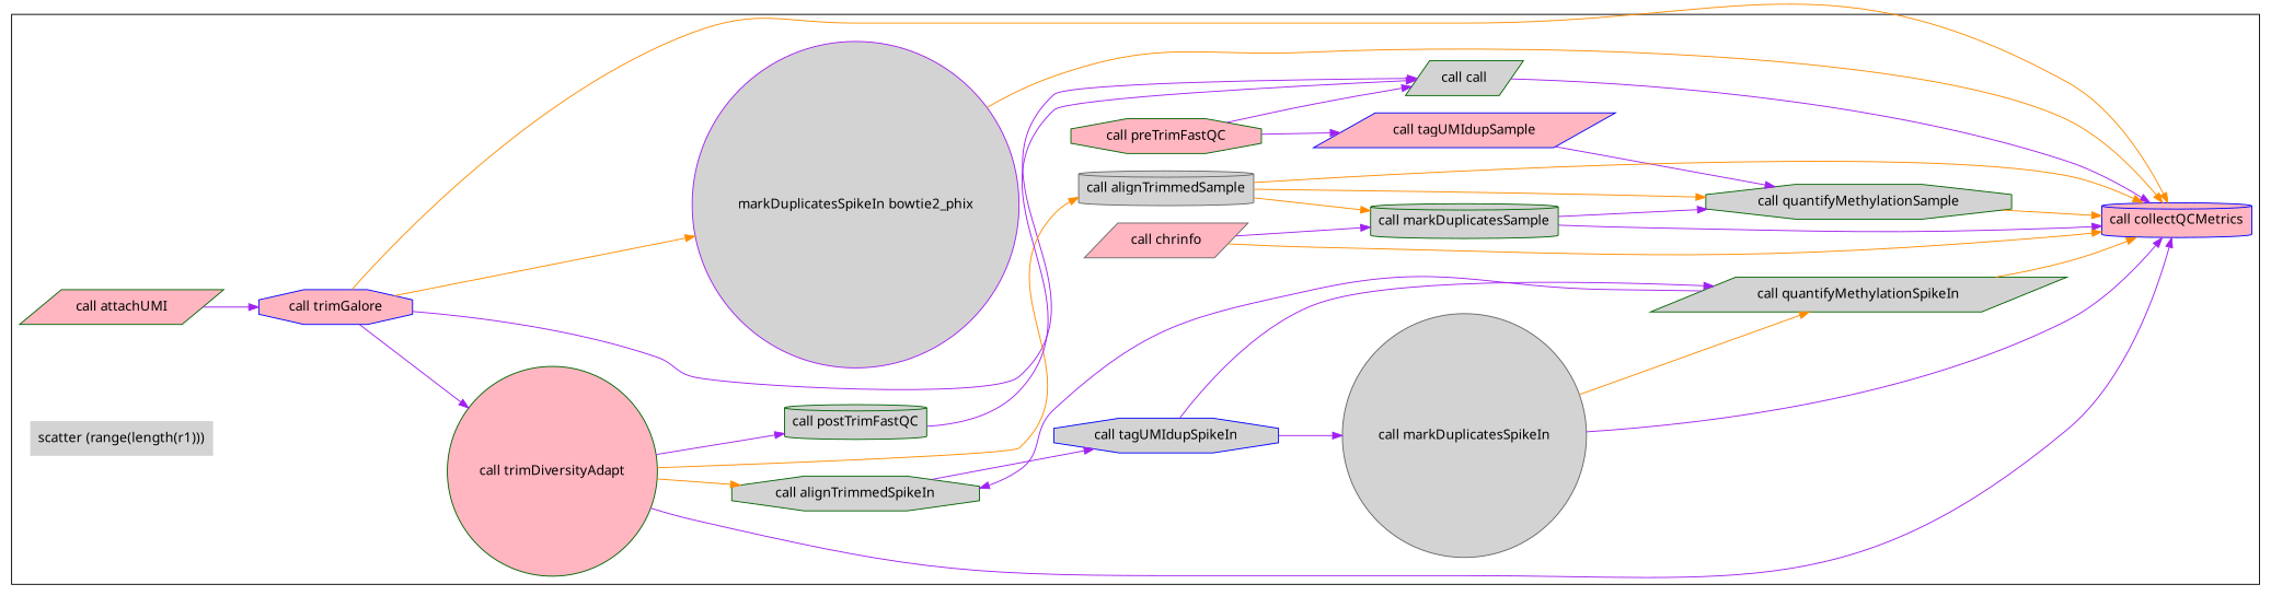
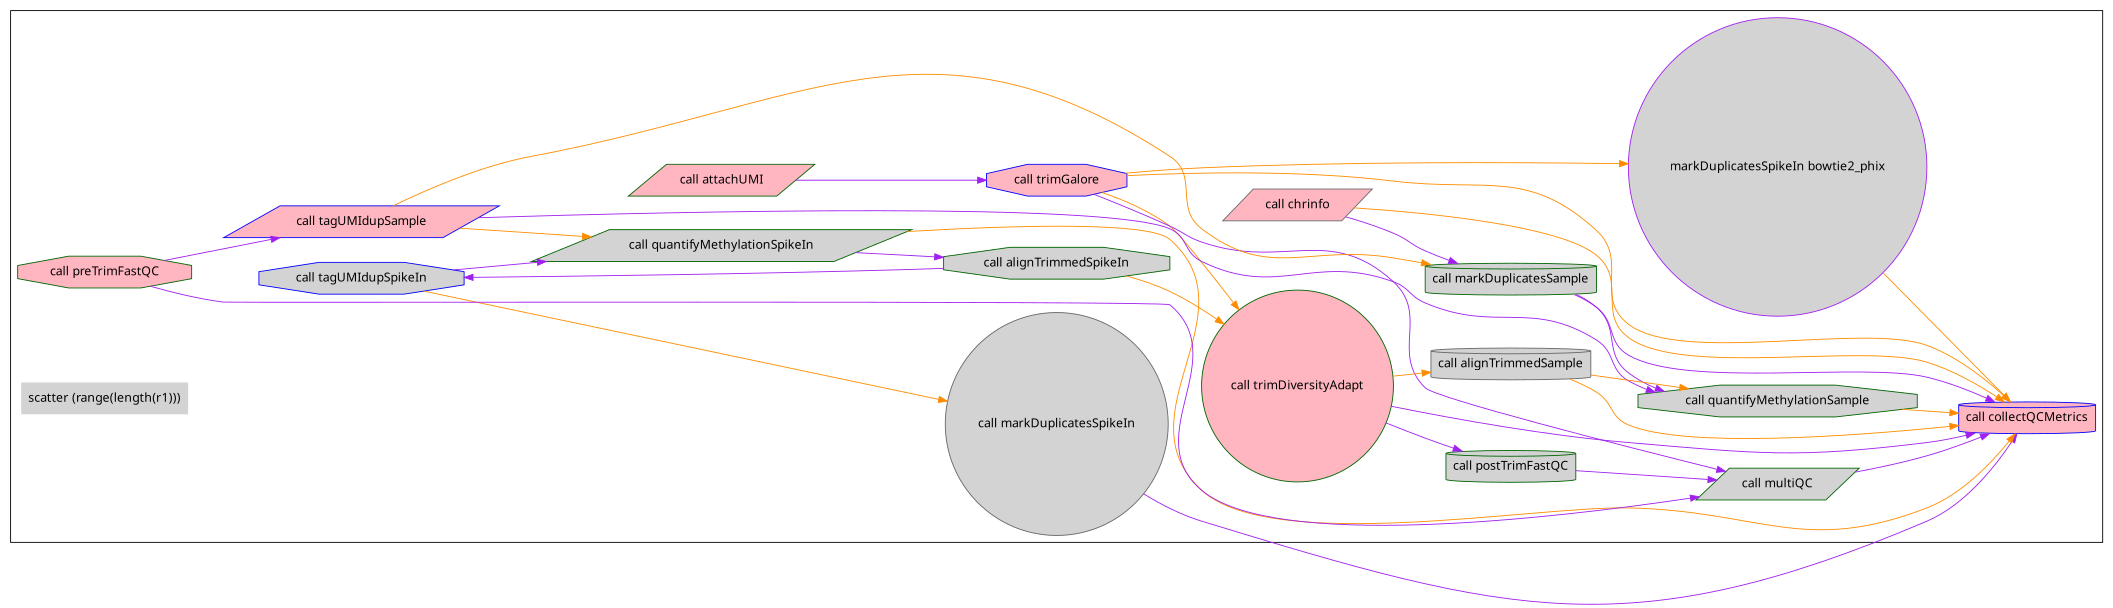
  digraph {
    compound=true
    fontname="Noto Sans"
    rankdir=LR
    node [color=darkgreen fillcolor=lightgrey fontname="Noto Sans" shape=octagon style=filled]
    edge [color=purple fontname="Noto Sans"]
    "call trimGalore" [color=blue fillcolor=lightpink]
    "call trimDiversityAdapt" [fillcolor=lightpink shape=circle]
    n3 [color=purple label="markDuplicatesSpikeIn bowtie2_phix" shape=circle]
    "call tagUMIdupSpikeIn" [color=blue]
    "call markDuplicatesSpikeIn" [color=gray40 shape=circle]
    "call markDuplicatesSample" [shape=cylinder]
    "call chrinfo" [color=gray40 fillcolor=lightpink shape=parallelogram]
    "call collectQCMetrics" [color=blue fillcolor=lightpink shape=cylinder]
-   "call multiQC" [shape=parallelogram label="call call"]
+   "call multiQC" [shape=parallelogram]
    "call quantifyMethylationSpikeIn" [shape=parallelogram]
    "call attachUMI" [fillcolor=lightpink shape=parallelogram]
    "call tagUMIdupSample" [color=blue fillcolor=lightpink shape=parallelogram]
    "call quantifyMethylationSample"
    "call alignTrimmedSample" [color=gray40 shape=cylinder]
    "call alignTrimmedSpikeIn"
    "call postTrimFastQC" [shape=cylinder]
    "call preTrimFastQC" [fillcolor=lightpink]
    "scatter (range(length(r1)))" [shape=plaintext]
    subgraph cluster_1 {
      "call trimGalore"
      "call trimDiversityAdapt"
      n3
      "call tagUMIdupSpikeIn"
      "call markDuplicatesSpikeIn"
      "call markDuplicatesSample"
      "call chrinfo"
      "call collectQCMetrics"
      "call multiQC"
      "call quantifyMethylationSpikeIn"
      "call attachUMI"
      "call tagUMIdupSample"
      "call quantifyMethylationSample"
      "call alignTrimmedSample"
      "call alignTrimmedSpikeIn"
      "call postTrimFastQC"
      "call preTrimFastQC"
      "scatter (range(length(r1)))"
    }
-   "call trimGalore" -> "call trimDiversityAdapt"
+   "call trimGalore" -> "call trimDiversityAdapt" [color=darkorange]
    "call trimGalore" -> n3 [color=darkorange]
    "call trimGalore" -> "call collectQCMetrics" [color=darkorange]
    "call trimGalore" -> "call multiQC"
    "call trimDiversityAdapt" -> "call collectQCMetrics"
    "call trimDiversityAdapt" -> "call alignTrimmedSample" [color=darkorange]
-   "call trimDiversityAdapt" -> "call alignTrimmedSpikeIn" [color=darkorange]
+   "call alignTrimmedSpikeIn" -> "call trimDiversityAdapt" [color=darkorange]
    "call trimDiversityAdapt" -> "call postTrimFastQC"
    n3 -> "call collectQCMetrics" [color=darkorange]
-   "call tagUMIdupSpikeIn" -> "call markDuplicatesSpikeIn"
+   "call tagUMIdupSpikeIn" -> "call markDuplicatesSpikeIn" [color=darkorange]
    "call tagUMIdupSpikeIn" -> "call quantifyMethylationSpikeIn"
    "call markDuplicatesSpikeIn" -> "call collectQCMetrics"
-   "call markDuplicatesSpikeIn" -> "call quantifyMethylationSpikeIn" [color=darkorange]
+   "call tagUMIdupSample" -> "call quantifyMethylationSpikeIn" [color=darkorange]
    "call markDuplicatesSample" -> "call collectQCMetrics"
    "call markDuplicatesSample" -> "call quantifyMethylationSample"
    "call chrinfo" -> "call markDuplicatesSample"
    "call chrinfo" -> "call collectQCMetrics" [color=darkorange]
    "call multiQC" -> "call collectQCMetrics"
    "call quantifyMethylationSpikeIn" -> "call collectQCMetrics" [color=darkorange]
    "call quantifyMethylationSpikeIn" -> "call alignTrimmedSpikeIn"
    "call attachUMI" -> "call trimGalore"
-   "call alignTrimmedSample" -> "call markDuplicatesSample" [color=darkorange]
+   "call tagUMIdupSample" -> "call markDuplicatesSample" [color=darkorange]
    "call tagUMIdupSample" -> "call quantifyMethylationSample"
    "call quantifyMethylationSample" -> "call collectQCMetrics" [color=darkorange]
    "call alignTrimmedSample" -> "call collectQCMetrics" [color=darkorange]
    "call alignTrimmedSample" -> "call quantifyMethylationSample" [color=darkorange]
    "call alignTrimmedSpikeIn" -> "call tagUMIdupSpikeIn"
    "call postTrimFastQC" -> "call multiQC"
    "call preTrimFastQC" -> "call multiQC"
    "call preTrimFastQC" -> "call tagUMIdupSample"
  }
